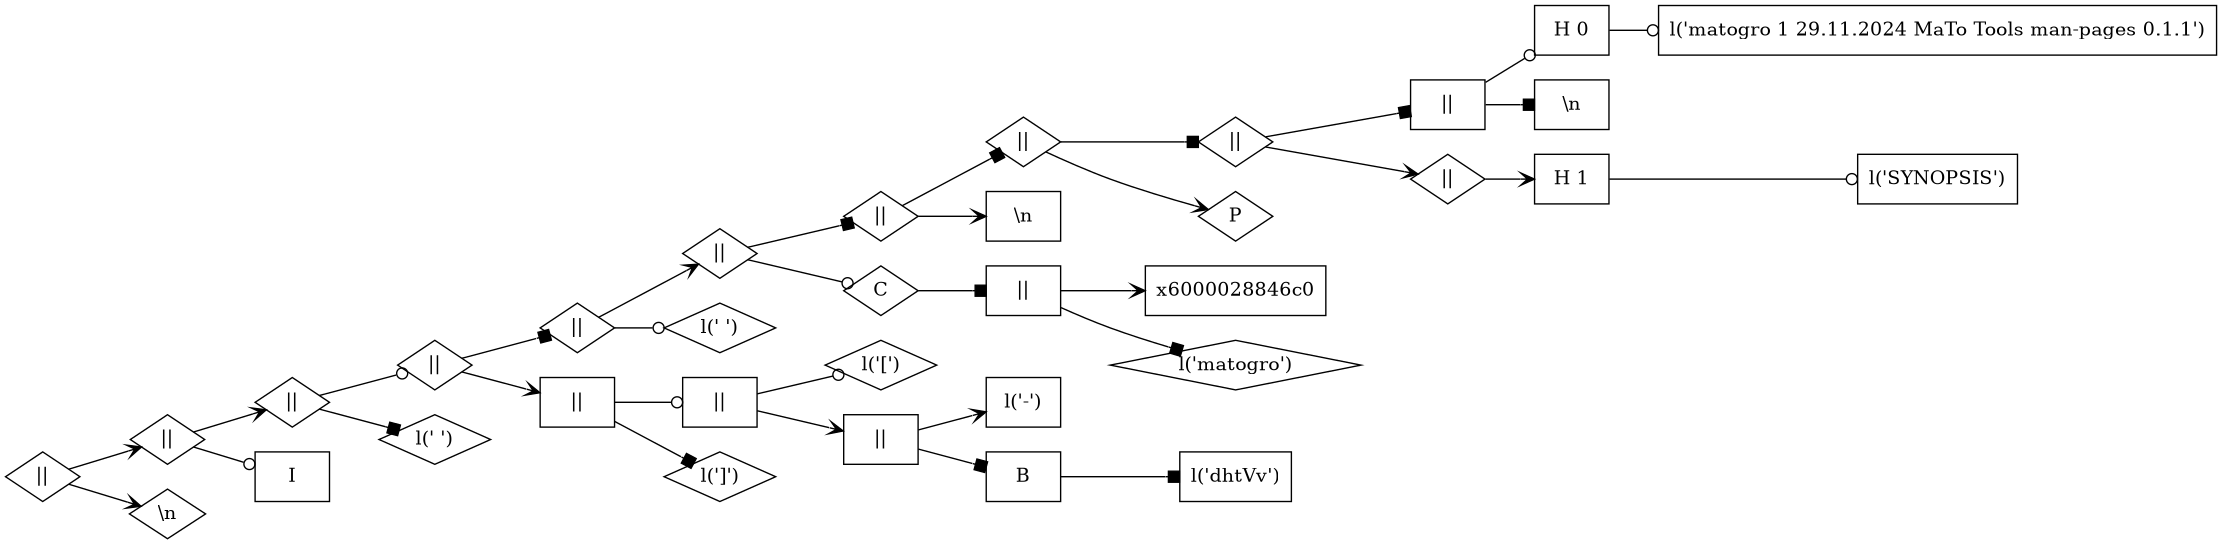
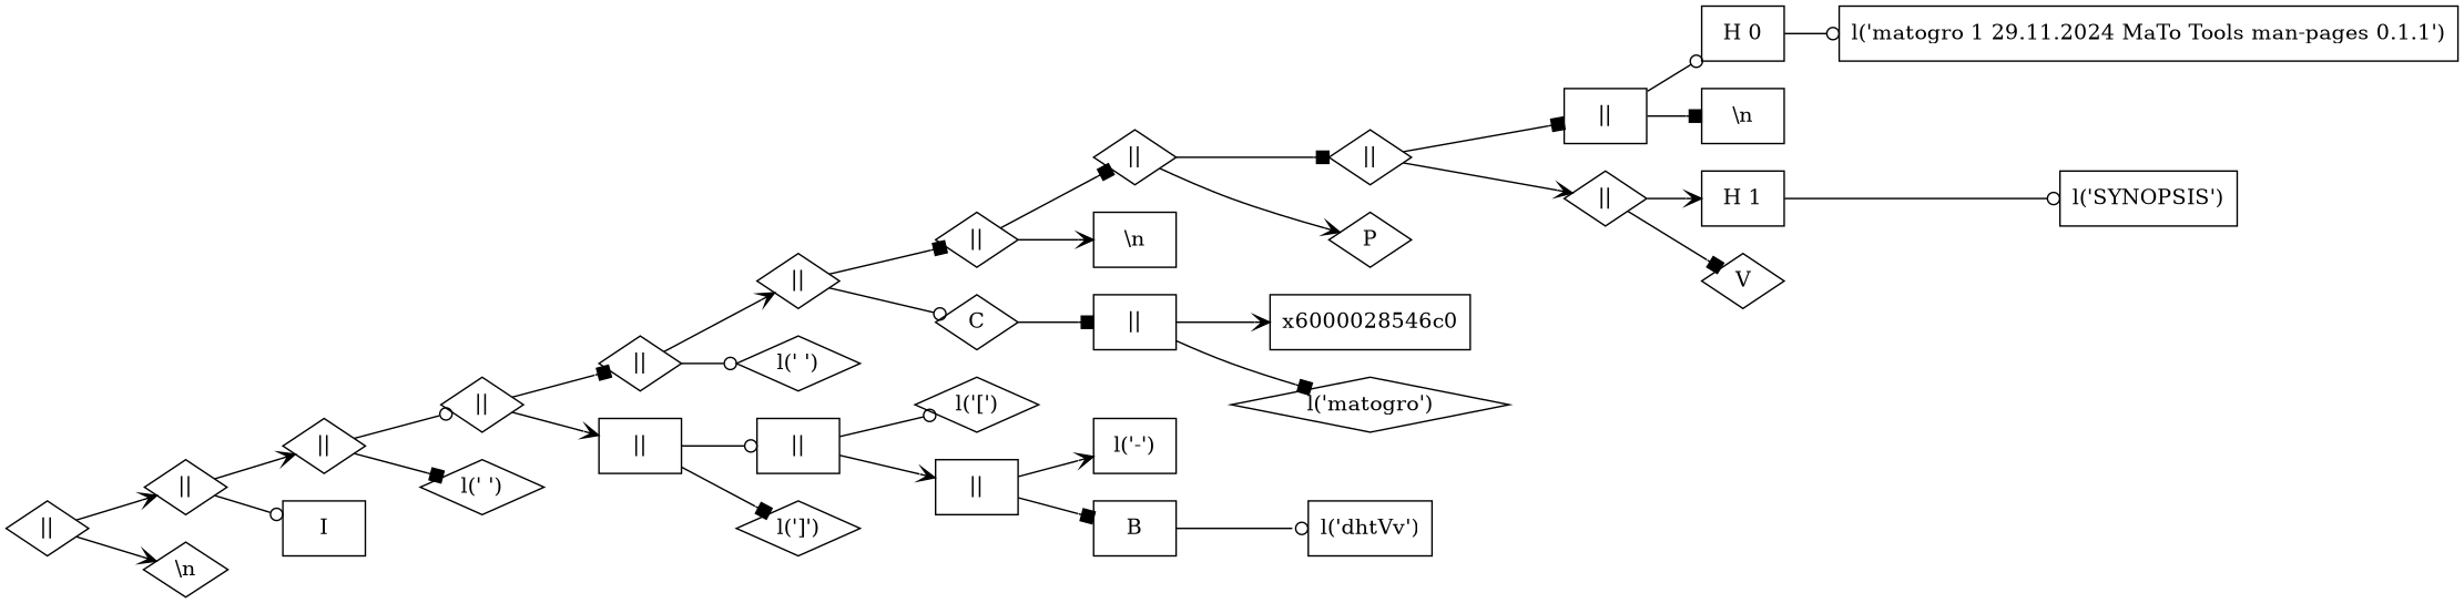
  digraph {
    rankdir=LR
    node [shape=diamond]
    edge [arrowhead=box]
    n1 [label="||"]
    n2 [label="||"]
    n3 [label="\\n"]
    n4 [label="||"]
    n5 [label=I shape=box]
    n6 [label="||"]
    n7 [label="l(' ')"]
    n8 [label="||"]
    n9 [label="||" shape=box]
    n10 [label="||"]
    n11 [label="l(' ')"]
    n12 [label="||" shape=box]
    n13 [label="l(']')"]
    n14 [label="||"]
    n15 [label=C]
    n16 [label="l('[')"]
    n17 [label="||" shape=box]
    n18 [label="||"]
    n19 [label="\\n" shape=box]
    n20 [label="||" shape=box]
    n21 [label="||"]
    n22 [label=P]
-   x6000028546c0 [shape=box label=x6000028846c0]
+   x6000028546c0 [shape=box]
    n24 [label="l('matogro')"]
    n25 [label="||" shape=box]
    n26 [label="||"]
    n27 [label="H 0" shape=box]
    n28 [label="\\n" shape=box]
    n29 [label="H 1" shape=box]
+   n30 [label=V]
    n31 [label="l('matogro 1 29.11.2024 MaTo Tools man-pages 0.1.1')" shape=box]
    n32 [label="l('SYNOPSIS')" shape=box]
    n33 [label="l('-')" shape=box]
    n34 [label=B shape=box]
    n35 [label="l('dhtVv')" shape=box]
    n1 -> n2 [arrowhead=vee]
    n1 -> n3 [arrowhead=vee]
    n2 -> n4 [arrowhead=vee]
    n2 -> n5 [arrowhead=odot]
    n4 -> n6 [arrowhead=odot]
    n4 -> n7
    n6 -> n8
    n6 -> n9 [arrowhead=vee]
    n8 -> n10 [arrowhead=vee]
    n8 -> n11 [arrowhead=odot]
    n9 -> n12 [arrowhead=odot]
    n9 -> n13
    n10 -> n14
    n10 -> n15 [arrowhead=odot]
    n12 -> n16 [arrowhead=odot]
    n12 -> n17 [arrowhead=vee]
    n14 -> n18
    n14 -> n19 [arrowhead=vee]
    n15 -> n20
    n17 -> n33 [arrowhead=vee]
    n17 -> n34
    n18 -> n21
    n18 -> n22 [arrowhead=vee]
    n20 -> x6000028546c0 [arrowhead=vee]
    n20 -> n24
    n21 -> n25
    n21 -> n26 [arrowhead=vee]
    n25 -> n27 [arrowhead=odot]
    n25 -> n28
    n26 -> n29 [arrowhead=vee]
+   n26 -> n30
    n27 -> n31 [arrowhead=odot]
    n29 -> n32 [arrowhead=odot]
-   n34 -> n35
+   n34 -> n35 [arrowhead=odot]
  }
